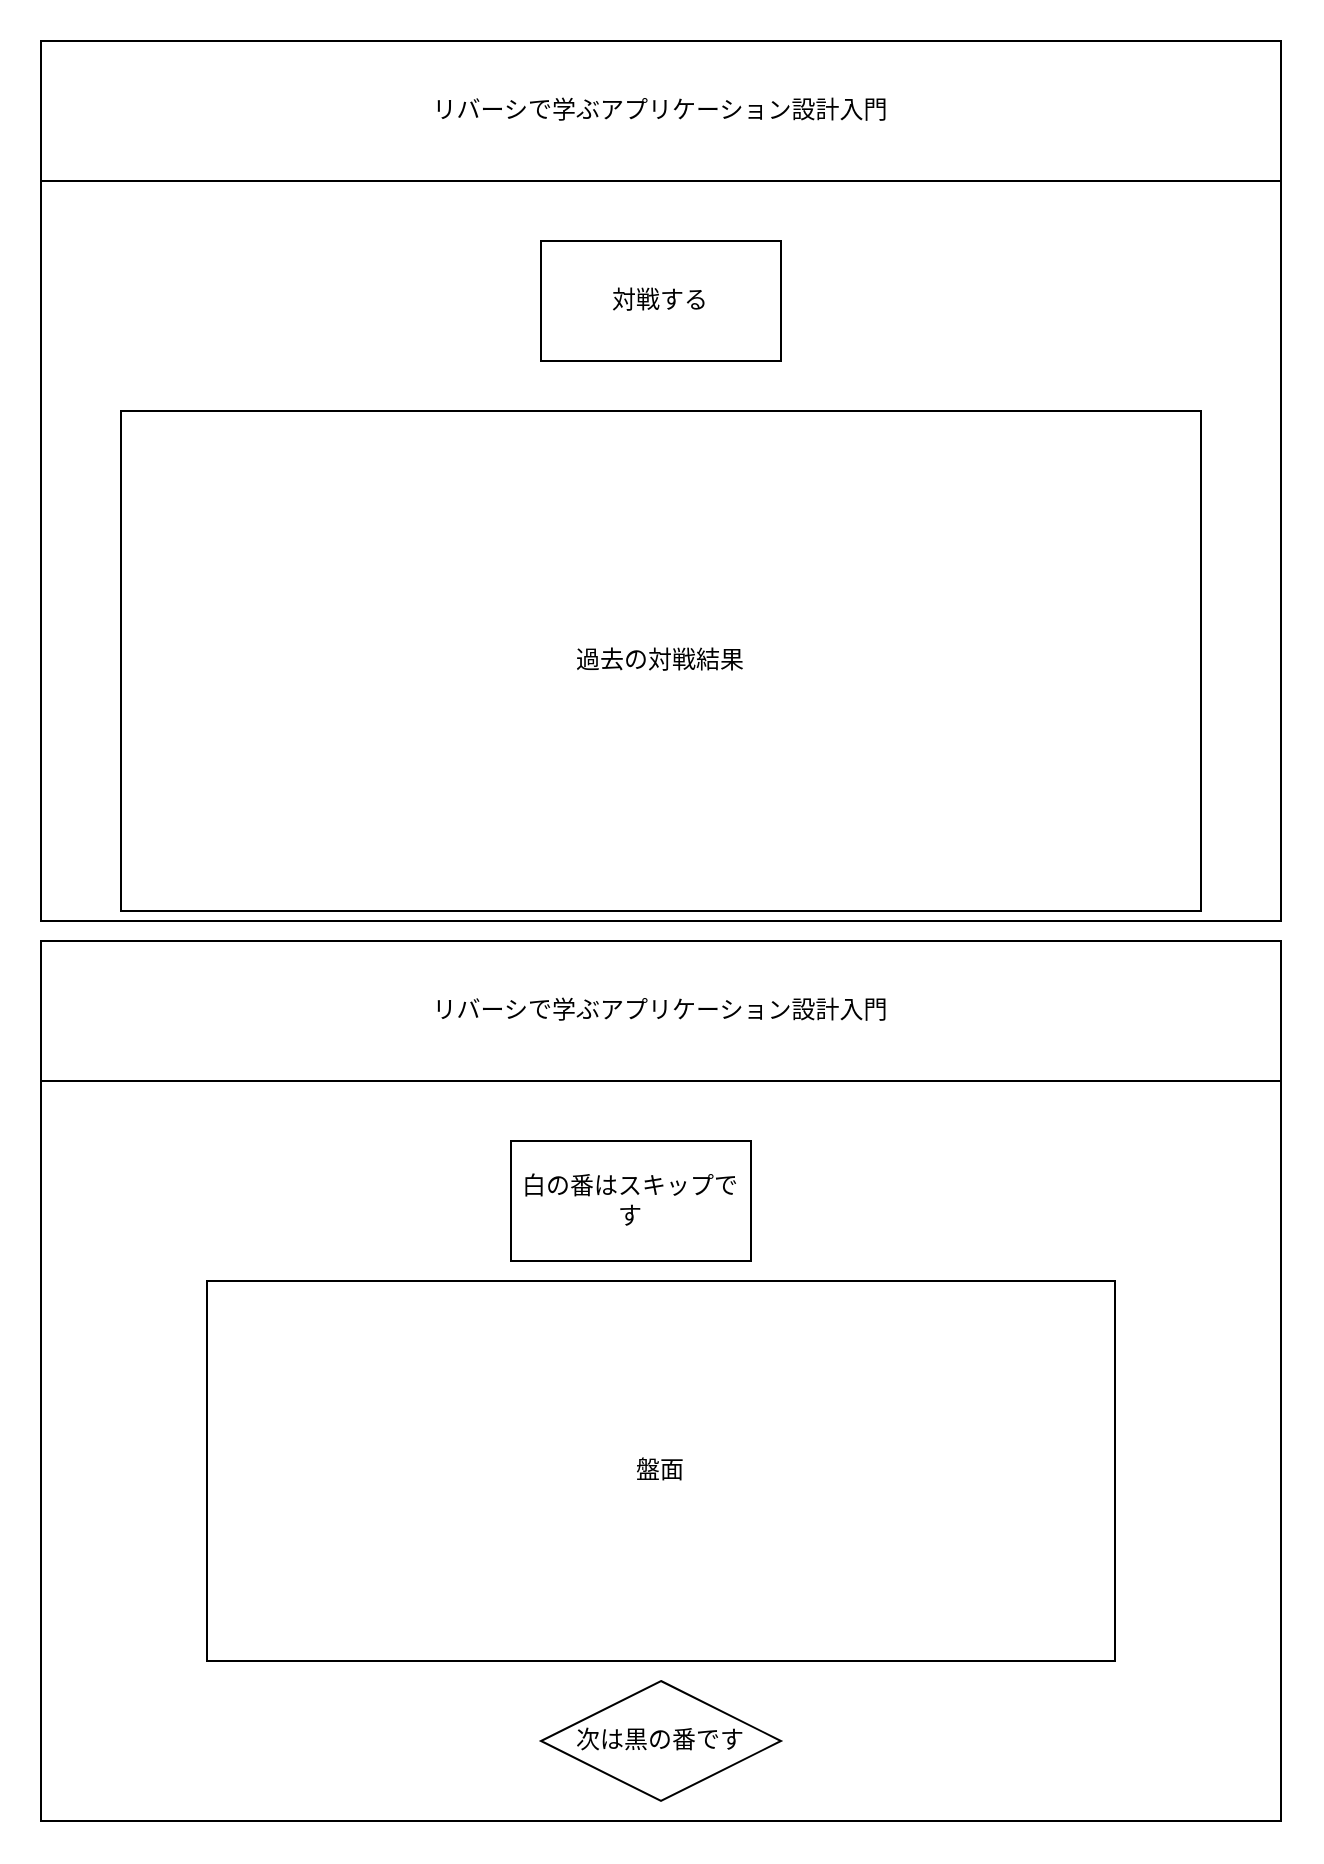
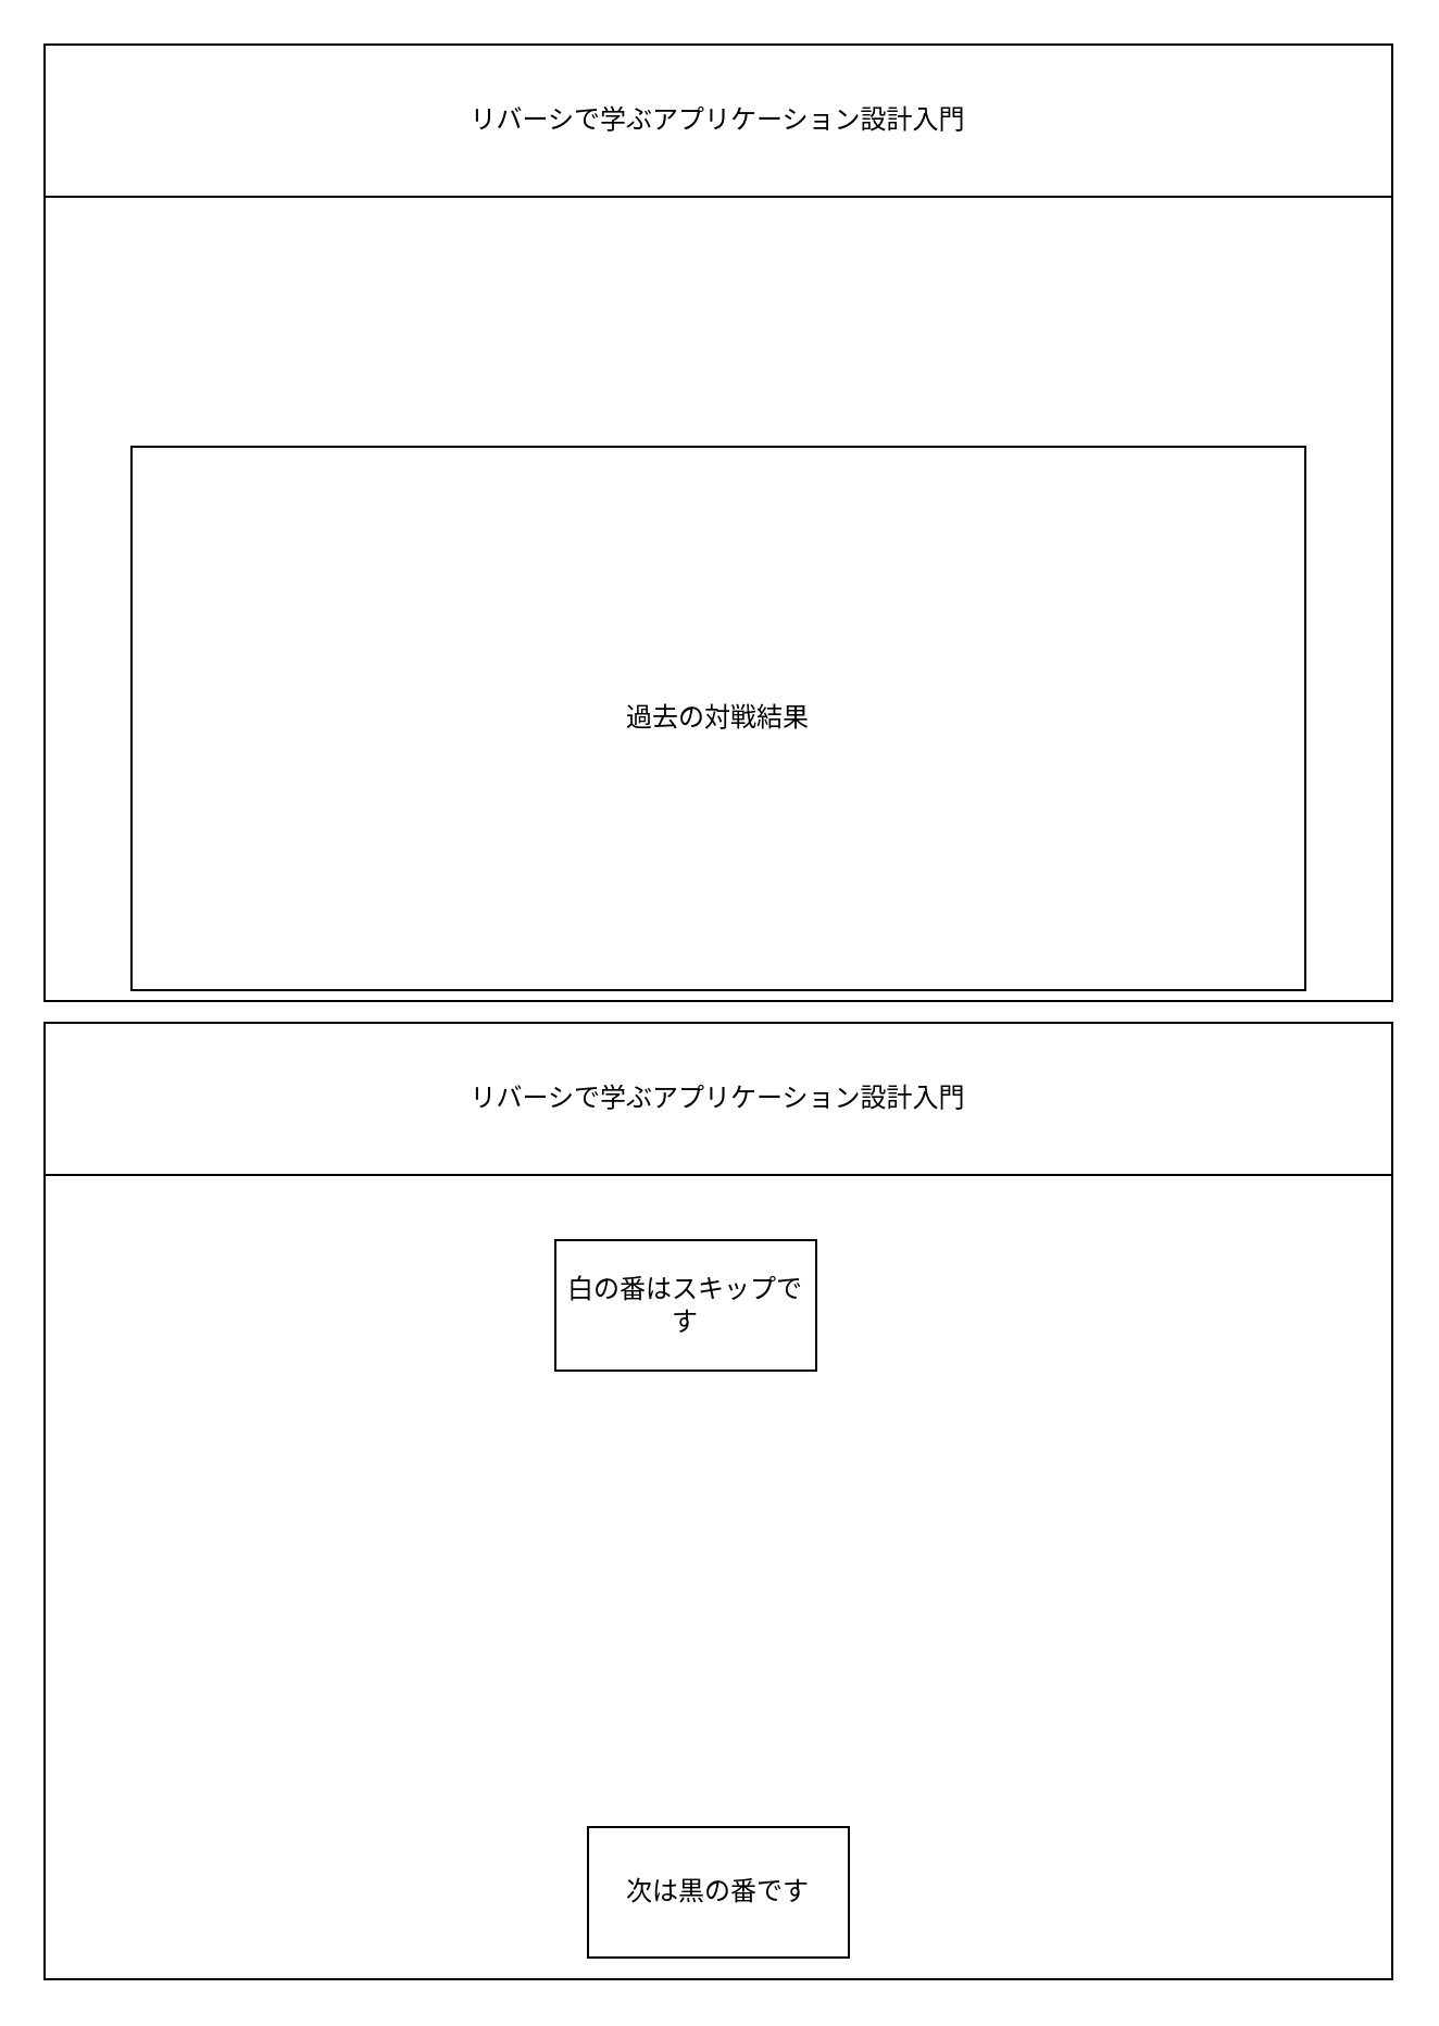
  <mxCell id="0" />
  <mxCell id="1" parent="0" />
  <mxCell id="2" value="" style="rounded=0;whiteSpace=wrap;html=1;fillColor=none;" vertex="1" parent="1"><mxGeometry x="20" y="20" width="620" height="440" as="geometry" /></mxCell>
  <mxCell id="3" value="リバーシで学ぶアプリケーション設計入門" style="rounded=0;whiteSpace=wrap;html=1;fillColor=none;" vertex="1" parent="1"><mxGeometry x="20" y="20" width="620" height="70" as="geometry" /></mxCell>
- <mxCell id="4" value="対戦する" style="whiteSpace=wrap;html=1;fillColor=none;" vertex="1" parent="1"><mxGeometry x="270" y="120" width="120" height="60" as="geometry" /></mxCell>
  <mxCell id="5" value="過去の対戦結果" style="whiteSpace=wrap;html=1;fillColor=none;" vertex="1" parent="1"><mxGeometry x="60" y="205" width="540" height="250" as="geometry" /></mxCell>
  <mxCell id="6" value="" style="rounded=0;whiteSpace=wrap;html=1;fillColor=none;" vertex="1" parent="1"><mxGeometry x="20" y="470" width="620" height="440" as="geometry" /></mxCell>
  <mxCell id="7" value="リバーシで学ぶアプリケーション設計入門" style="rounded=0;whiteSpace=wrap;html=1;fillColor=none;" vertex="1" parent="1"><mxGeometry x="20" y="470" width="620" height="70" as="geometry" /></mxCell>
  <mxCell id="8" value="白の番はスキップです" style="whiteSpace=wrap;html=1;fillColor=none;" vertex="1" parent="1"><mxGeometry x="255" y="570" width="120" height="60" as="geometry" /></mxCell>
- <mxCell id="9" value="盤面" style="whiteSpace=wrap;html=1;fillColor=none;" vertex="1" parent="1"><mxGeometry x="103" y="640" width="454" height="190" as="geometry" /></mxCell>
- <mxCell id="10" value="次は黒の番です" style="rhombus;whiteSpace=wrap;html=1;fillColor=none;" vertex="1" parent="1"><mxGeometry x="270" y="840" width="120" height="60" as="geometry" /></mxCell>
+ <mxCell id="10" value="次は黒の番です" style="whiteSpace=wrap;html=1;fillColor=none;" vertex="1" parent="1"><mxGeometry x="270" y="840" width="120" height="60" as="geometry" /></mxCell>
